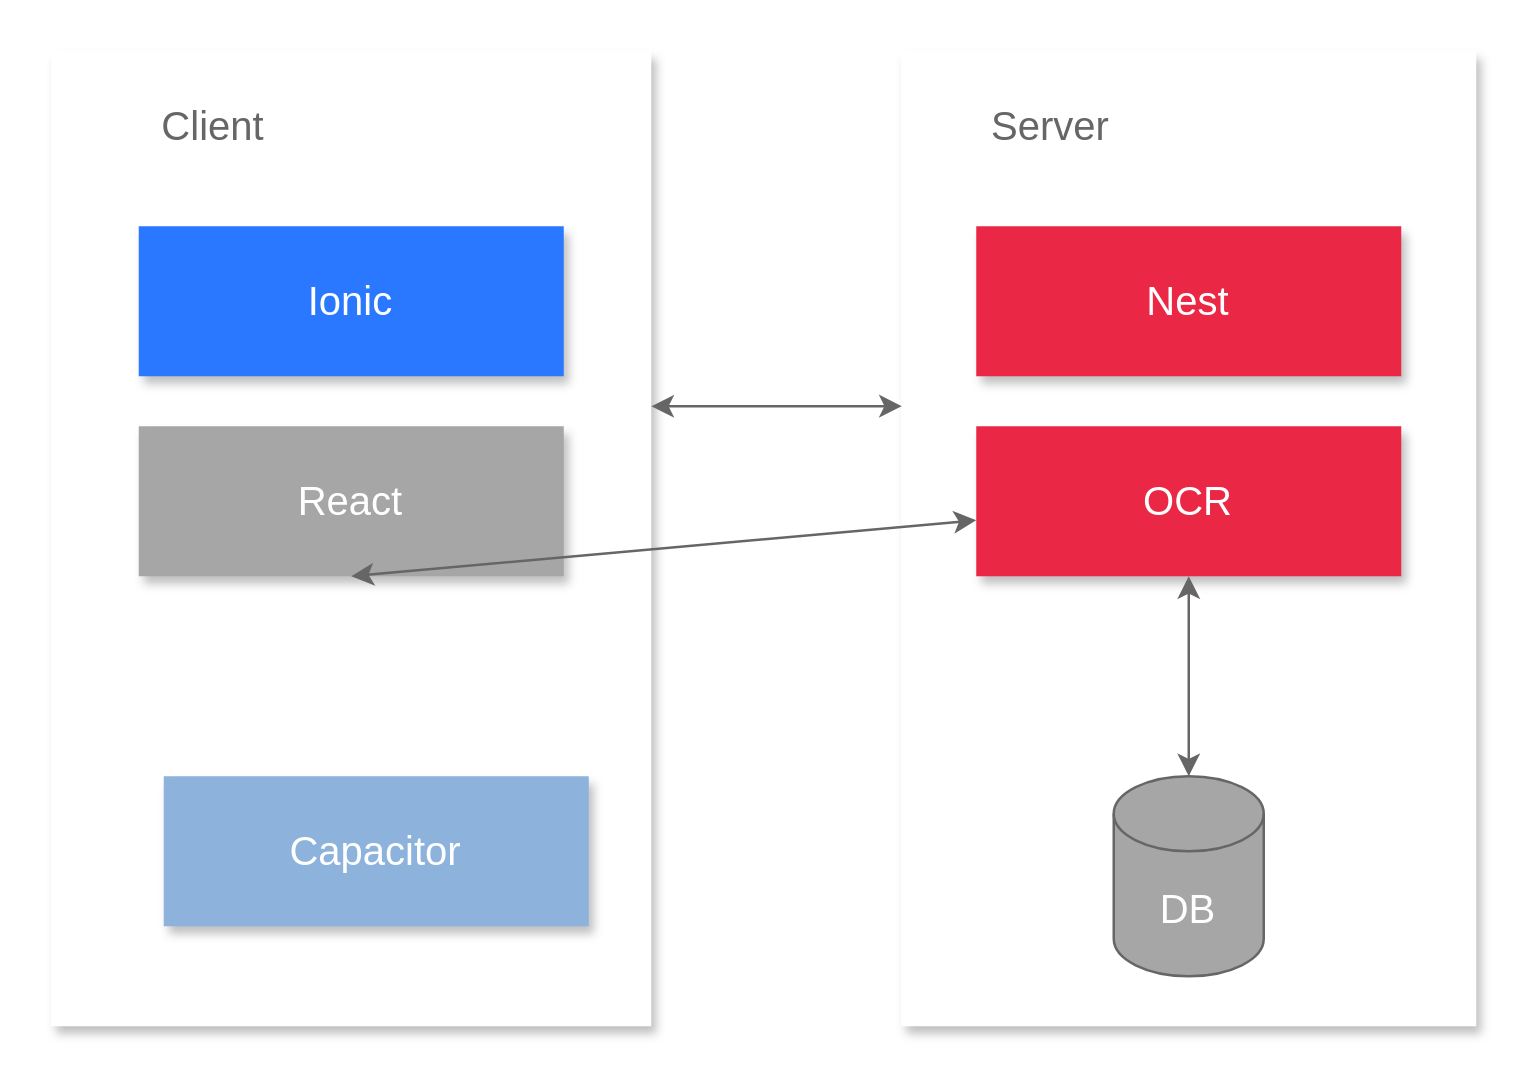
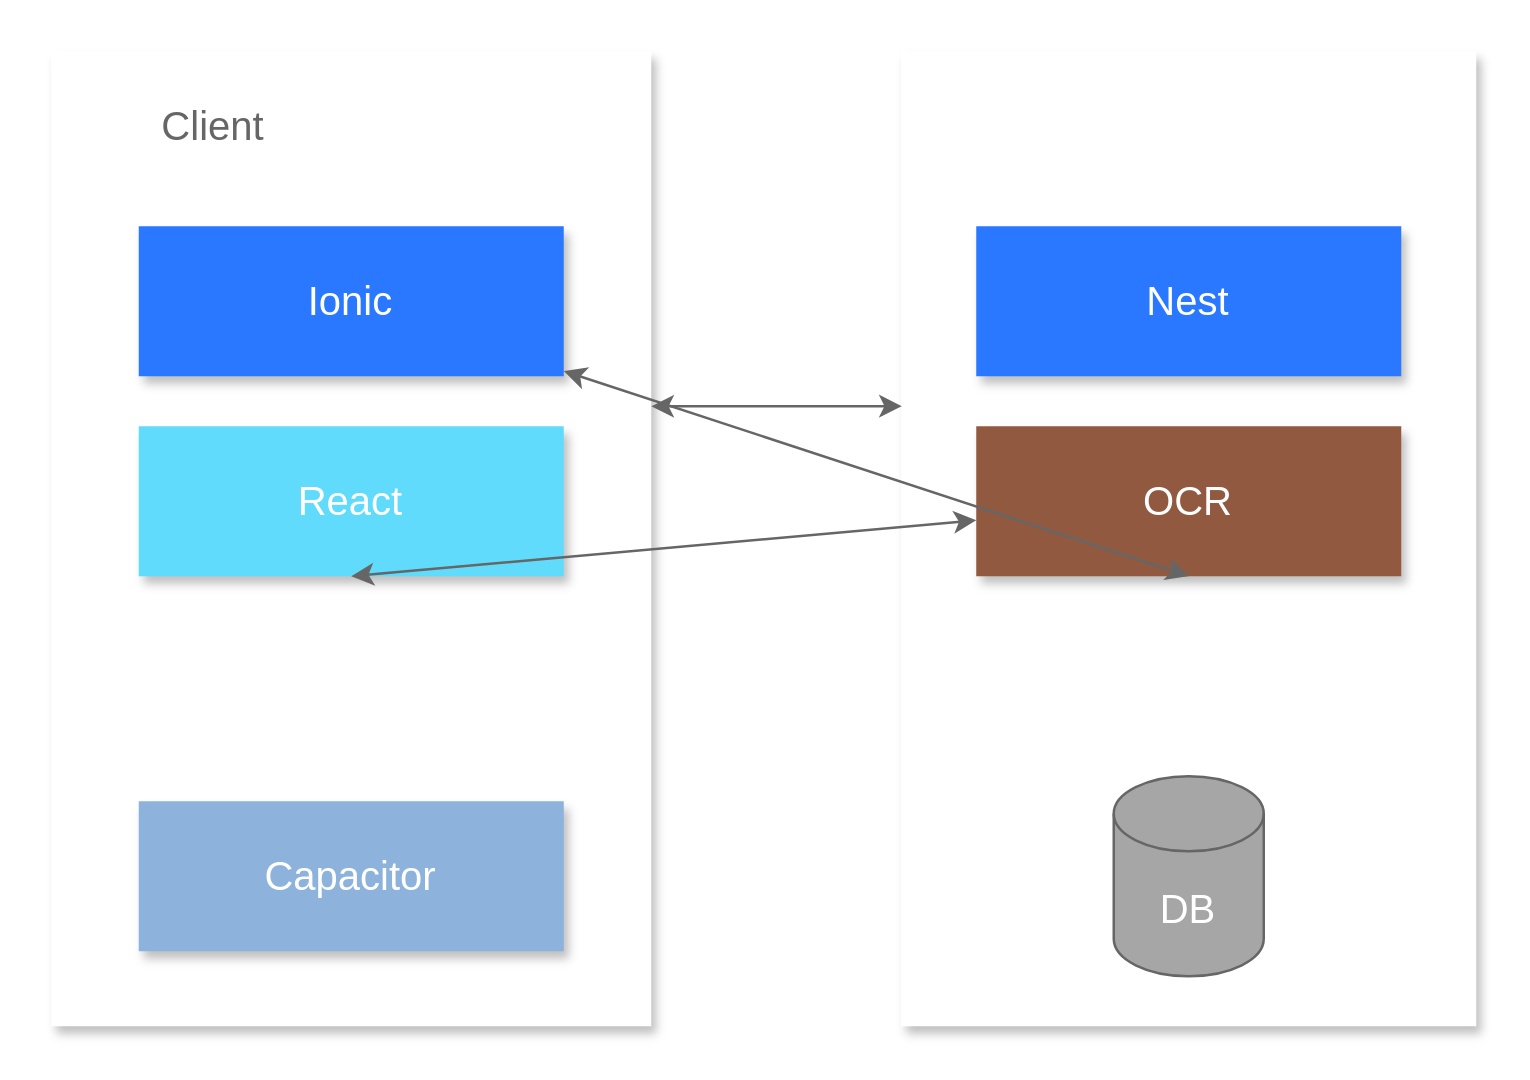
  <mxCell id="0" />
  <mxCell id="1" parent="0" />
  <mxCell id="2" value="" style="rounded=0;whiteSpace=wrap;html=1;shadow=1;strokeColor=none;" vertex="1" parent="1"><mxGeometry x="360" y="20" width="230" height="390" as="geometry" /></mxCell>
  <mxCell id="3" value="" style="rounded=0;whiteSpace=wrap;html=1;shadow=1;strokeColor=none;" vertex="1" parent="1"><mxGeometry x="20" y="20" width="240" height="390" as="geometry" /></mxCell>
  <mxCell id="4" value="&lt;font style=&quot;font-size: 16px&quot; color=&quot;#ffffff&quot;&gt;Ionic&lt;/font&gt;" style="rounded=0;whiteSpace=wrap;html=1;shadow=1;strokeColor=none;fillColor=#2A78FF;" vertex="1" parent="1"><mxGeometry x="55" y="90" width="170" height="60" as="geometry" /></mxCell>
- <mxCell id="5" value="&lt;font style=&quot;font-size: 16px&quot; color=&quot;#ffffff&quot;&gt;React&lt;/font&gt;" style="rounded=0;whiteSpace=wrap;html=1;shadow=1;strokeColor=none;fillColor=#a6a6a6;" vertex="1" parent="1"><mxGeometry x="55" y="170" width="170" height="60" as="geometry" /></mxCell>
- <mxCell id="6" value="&lt;font style=&quot;font-size: 16px&quot; color=&quot;#ffffff&quot;&gt;Capacitor&lt;/font&gt;" style="rounded=0;whiteSpace=wrap;html=1;shadow=1;strokeColor=none;fillColor=#8DB3DC;" vertex="1" parent="1"><mxGeometry x="65" y="310" width="170" height="60" as="geometry" /></mxCell>
- <mxCell id="7" value="&lt;font style=&quot;font-size: 16px&quot; color=&quot;#ffffff&quot;&gt;OCR&lt;/font&gt;" style="rounded=0;whiteSpace=wrap;html=1;shadow=1;strokeColor=none;fillColor=#ea2845;" vertex="1" parent="1"><mxGeometry x="390" y="170" width="170" height="60" as="geometry" /></mxCell>
+ <mxCell id="5" value="&lt;font style=&quot;font-size: 16px&quot; color=&quot;#ffffff&quot;&gt;React&lt;/font&gt;" style="rounded=0;whiteSpace=wrap;html=1;shadow=1;strokeColor=none;fillColor=#61DBFB;" vertex="1" parent="1"><mxGeometry x="55" y="170" width="170" height="60" as="geometry" /></mxCell>
+ <mxCell id="6" value="&lt;font style=&quot;font-size: 16px&quot; color=&quot;#ffffff&quot;&gt;Capacitor&lt;/font&gt;" style="rounded=0;whiteSpace=wrap;html=1;shadow=1;strokeColor=none;fillColor=#8DB3DC;" vertex="1" parent="1"><mxGeometry x="55" y="320" width="170" height="60" as="geometry" /></mxCell>
+ <mxCell id="7" value="&lt;font style=&quot;font-size: 16px&quot; color=&quot;#ffffff&quot;&gt;OCR&lt;/font&gt;" style="rounded=0;whiteSpace=wrap;html=1;shadow=1;strokeColor=none;fillColor=#925941;" vertex="1" parent="1"><mxGeometry x="390" y="170" width="170" height="60" as="geometry" /></mxCell>
  <mxCell id="8" value="&lt;font style=&quot;font-size: 16px&quot; color=&quot;#ffffff&quot;&gt;DB&lt;/font&gt;" style="shape=cylinder3;whiteSpace=wrap;html=1;boundedLbl=1;backgroundOutline=1;size=15;strokeColor=#666666;fillColor=#A6A6A6;" vertex="1" parent="1"><mxGeometry x="445" y="310" width="60" height="80" as="geometry" /></mxCell>
- <mxCell id="9" value="&lt;font style=&quot;font-size: 16px&quot; color=&quot;#ffffff&quot;&gt;Nest&lt;/font&gt;" style="rounded=0;whiteSpace=wrap;html=1;shadow=1;strokeColor=none;fillColor=#EA2845;" vertex="1" parent="1"><mxGeometry x="390" y="90" width="170" height="60" as="geometry" /></mxCell>
+ <mxCell id="9" value="&lt;font style=&quot;font-size: 16px&quot; color=&quot;#ffffff&quot;&gt;Nest&lt;/font&gt;" style="rounded=0;whiteSpace=wrap;html=1;shadow=1;strokeColor=none;fillColor=#2a78ff;" vertex="1" parent="1"><mxGeometry x="390" y="90" width="170" height="60" as="geometry" /></mxCell>
  <mxCell id="10" value="&lt;font style=&quot;font-size: 16px&quot; color=&quot;#666666&quot;&gt;Client&lt;/font&gt;" style="text;html=1;strokeColor=none;fillColor=none;align=center;verticalAlign=middle;whiteSpace=wrap;rounded=0;shadow=1;" vertex="1" parent="1"><mxGeometry x="20" y="20" width="130" height="60" as="geometry" /></mxCell>
- <mxCell id="11" value="&lt;font style=&quot;font-size: 16px&quot; color=&quot;#666666&quot;&gt;Server&lt;/font&gt;" style="text;html=1;strokeColor=none;fillColor=none;align=center;verticalAlign=middle;whiteSpace=wrap;rounded=0;shadow=1;" vertex="1" parent="1"><mxGeometry x="360" y="20" width="120" height="60" as="geometry" /></mxCell>
  <mxCell id="12" value="" style="endArrow=classic;html=1;exitX=0.5;exitY=1;exitDx=0;exitDy=0;startArrow=classic;startFill=1;strokeColor=#666666;" edge="1" parent="1" source="5" target="7"><mxGeometry width="50" height="50" relative="1" as="geometry"><mxPoint x="180" y="300" as="sourcePoint" /><mxPoint x="230" y="250" as="targetPoint" /></mxGeometry></mxCell>
  <mxCell id="13" value="" style="endArrow=classic;html=1;startArrow=classic;startFill=1;strokeColor=#666666;entryX=0.001;entryY=0.364;entryDx=0;entryDy=0;entryPerimeter=0;" edge="1" parent="1" target="2"><mxGeometry width="50" height="50" relative="1" as="geometry"><mxPoint x="260" y="162" as="sourcePoint" /><mxPoint x="350" y="162" as="targetPoint" /></mxGeometry></mxCell>
- <mxCell id="14" value="" style="endArrow=classic;html=1;entryX=0.5;entryY=0;entryDx=0;entryDy=0;entryPerimeter=0;startArrow=classic;startFill=1;exitX=0.5;exitY=1;exitDx=0;exitDy=0;strokeColor=#666666;" edge="1" parent="1" source="7" target="8"><mxGeometry width="50" height="50" relative="1" as="geometry"><mxPoint x="378.14" y="300" as="sourcePoint" /><mxPoint x="480" y="300.39" as="targetPoint" /></mxGeometry></mxCell>
+ <mxCell id="14" value="" style="endArrow=classic;html=1;startArrow=classic;startFill=1;exitX=0.5;exitY=1;exitDx=0;exitDy=0;strokeColor=#666666;" edge="1" parent="1" source="7" target="4"><mxGeometry width="50" height="50" relative="1" as="geometry"><mxPoint x="378.14" y="300" as="sourcePoint" /><mxPoint x="480" y="300.39" as="targetPoint" /></mxGeometry></mxCell>
